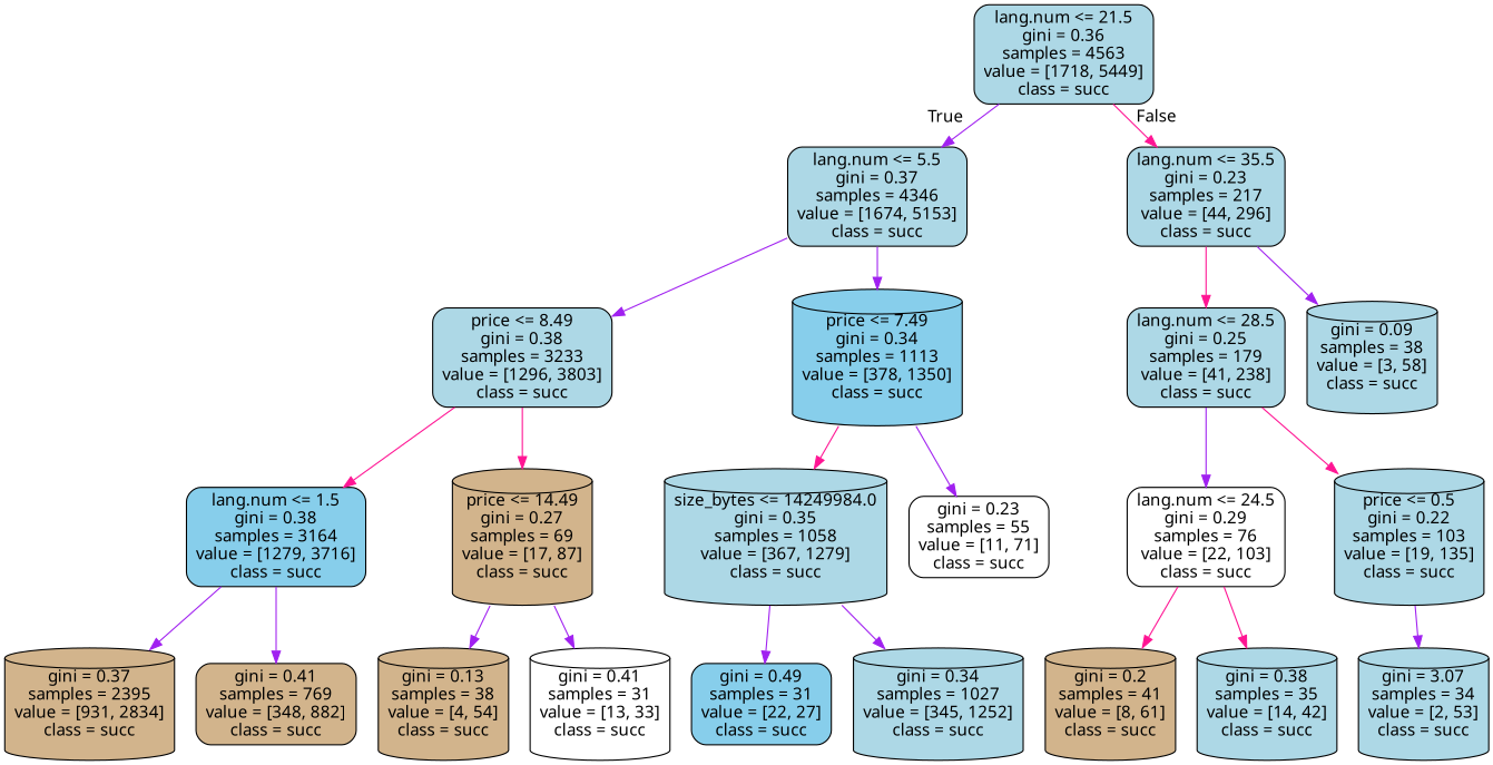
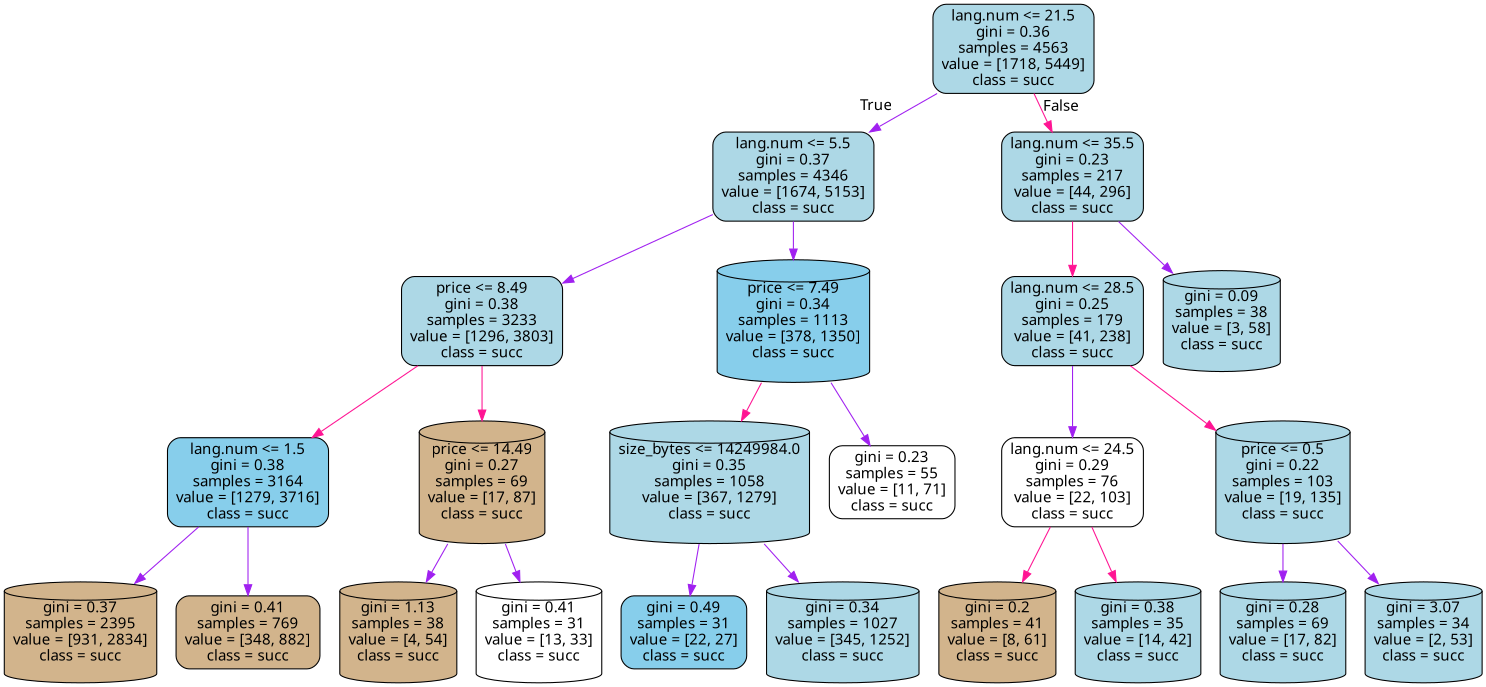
  digraph {
    fontname="Noto Sans"
    node [color=black fillcolor=lightblue fontname="Noto Sans" shape=cylinder style="filled, rounded"]
    edge [color=purple fontname="Noto Sans"]
    n1 [label="lang.num <= 21.5\ngini = 0.36\nsamples = 4563\nvalue = [1718, 5449]\nclass = succ" shape=box]
    n2 [label="lang.num <= 5.5\ngini = 0.37\nsamples = 4346\nvalue = [1674, 5153]\nclass = succ" shape=box]
    n3 [label="lang.num <= 35.5\ngini = 0.23\nsamples = 217\nvalue = [44, 296]\nclass = succ" shape=box]
    n4 [label="price <= 8.49\ngini = 0.38\nsamples = 3233\nvalue = [1296, 3803]\nclass = succ" shape=box]
    n5 [fillcolor=skyblue label="price <= 7.49\ngini = 0.34\nsamples = 1113\nvalue = [378, 1350]\nclass = succ"]
    n6 [label="lang.num <= 28.5\ngini = 0.25\nsamples = 179\nvalue = [41, 238]\nclass = succ" shape=box]
    n7 [label="gini = 0.09\nsamples = 38\nvalue = [3, 58]\nclass = succ"]
    n8 [fillcolor=skyblue label="lang.num <= 1.5\ngini = 0.38\nsamples = 3164\nvalue = [1279, 3716]\nclass = succ" shape=box]
    n9 [fillcolor=tan label="price <= 14.49\ngini = 0.27\nsamples = 69\nvalue = [17, 87]\nclass = succ"]
    n10 [label="size_bytes <= 14249984.0\ngini = 0.35\nsamples = 1058\nvalue = [367, 1279]\nclass = succ"]
    n11 [fillcolor=white label="gini = 0.23\nsamples = 55\nvalue = [11, 71]\nclass = succ" shape=box]
    n12 [fillcolor=tan label="gini = 0.37\nsamples = 2395\nvalue = [931, 2834]\nclass = succ"]
    n13 [fillcolor=tan label="gini = 0.41\nsamples = 769\nvalue = [348, 882]\nclass = succ" shape=box]
-   n14 [fillcolor=tan label="gini = 0.13\nsamples = 38\nvalue = [4, 54]\nclass = succ"]
+   n14 [fillcolor=tan label="gini = 1.13\nsamples = 38\nvalue = [4, 54]\nclass = succ"]
    n15 [fillcolor=white label="gini = 0.41\nsamples = 31\nvalue = [13, 33]\nclass = succ"]
    n16 [fillcolor=skyblue label="gini = 0.49\nsamples = 31\nvalue = [22, 27]\nclass = succ" shape=box]
    n17 [label="gini = 0.34\nsamples = 1027\nvalue = [345, 1252]\nclass = succ"]
    n18 [fillcolor=white label="lang.num <= 24.5\ngini = 0.29\nsamples = 76\nvalue = [22, 103]\nclass = succ" shape=box]
    n19 [label="price <= 0.5\ngini = 0.22\nsamples = 103\nvalue = [19, 135]\nclass = succ"]
    n20 [fillcolor=tan label="gini = 0.2\nsamples = 41\nvalue = [8, 61]\nclass = succ"]
    n21 [label="gini = 0.38\nsamples = 35\nvalue = [14, 42]\nclass = succ"]
+   n22 [label="gini = 0.28\nsamples = 69\nvalue = [17, 82]\nclass = succ"]
    n23 [label="gini = 3.07\nsamples = 34\nvalue = [2, 53]\nclass = succ"]
    n1 -> n2 [headlabel=True labelangle=45 labeldistance=2.5]
    n1 -> n3 [color=deeppink headlabel=False labelangle=-45 labeldistance=2.5]
    n2 -> n4
    n2 -> n5
    n3 -> n6 [color=deeppink]
    n3 -> n7
    n4 -> n8 [color=deeppink]
    n4 -> n9 [color=deeppink]
    n5 -> n10 [color=deeppink]
    n5 -> n11
    n6 -> n18
    n6 -> n19 [color=deeppink]
    n8 -> n12
    n8 -> n13
    n9 -> n14
    n9 -> n15
    n10 -> n16
    n10 -> n17
    n18 -> n20 [color=deeppink]
    n18 -> n21 [color=deeppink]
+   n19 -> n22
    n19 -> n23
  }
